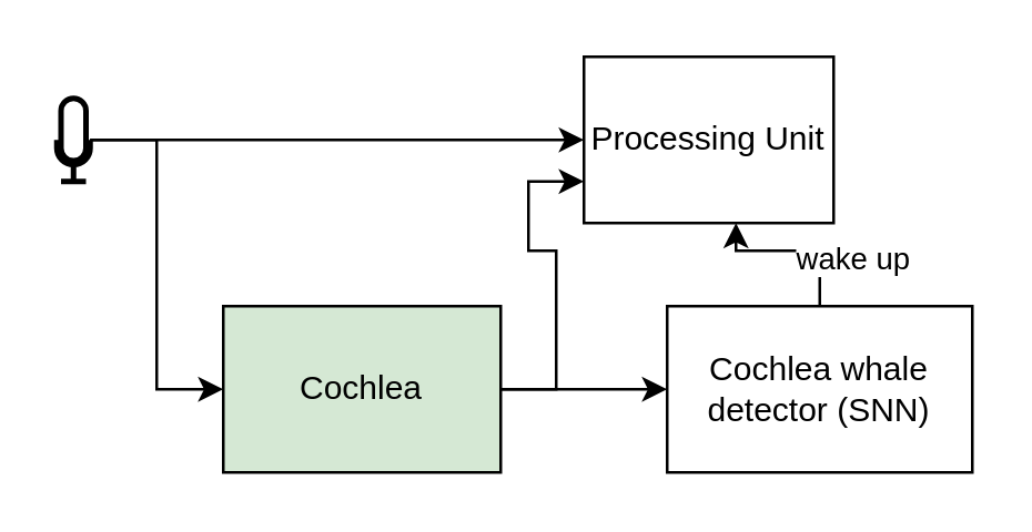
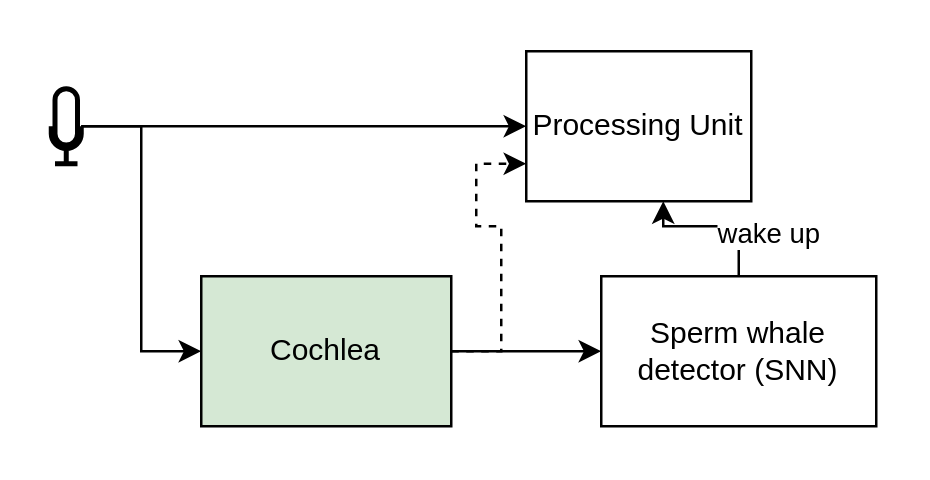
  <mxCell id="0" />
  <mxCell id="1" parent="0" />
  <mxCell id="2" style="edgeStyle=orthogonalEdgeStyle;rounded=0;orthogonalLoop=1;jettySize=auto;html=1;entryX=0;entryY=0.5;entryDx=0;entryDy=0;" edge="1" parent="1" source="3" target="6"><mxGeometry relative="1" as="geometry" /></mxCell>
  <mxCell id="3" value="" style="html=1;verticalLabelPosition=bottom;align=center;labelBackgroundColor=#ffffff;verticalAlign=top;strokeWidth=2;strokeColor=#000000;shadow=0;dashed=0;shape=mxgraph.ios7.icons.microphone;" vertex="1" parent="1"><mxGeometry x="20" y="35" width="12" height="30" as="geometry" /></mxCell>
  <mxCell id="4" style="edgeStyle=orthogonalEdgeStyle;rounded=0;orthogonalLoop=1;jettySize=auto;html=1;exitX=1;exitY=0.5;exitDx=0;exitDy=0;entryX=0;entryY=0.5;entryDx=0;entryDy=0;" edge="1" parent="1" source="6" target="7"><mxGeometry relative="1" as="geometry" /></mxCell>
- <mxCell id="5" style="edgeStyle=orthogonalEdgeStyle;rounded=0;orthogonalLoop=1;jettySize=auto;html=1;exitX=1;exitY=0.5;exitDx=0;exitDy=0;entryX=0;entryY=0.75;entryDx=0;entryDy=0;" edge="1" parent="1" source="6" target="8"><mxGeometry relative="1" as="geometry" /></mxCell>
+ <mxCell id="5" style="edgeStyle=orthogonalEdgeStyle;rounded=0;orthogonalLoop=1;jettySize=auto;html=1;exitX=1;exitY=0.5;exitDx=0;exitDy=0;entryX=0;entryY=0.75;entryDx=0;entryDy=0;dashed=1;" edge="1" parent="1" source="6" target="8"><mxGeometry relative="1" as="geometry" /></mxCell>
  <mxCell id="6" value="Cochlea" style="rounded=0;whiteSpace=wrap;html=1;fillColor=#d5e8d4;" vertex="1" parent="1"><mxGeometry x="80" y="110" width="100" height="60" as="geometry" /></mxCell>
- <mxCell id="7" value="Cochlea whale detector (SNN)" style="rounded=0;whiteSpace=wrap;html=1;" vertex="1" parent="1"><mxGeometry x="240" y="110" width="110" height="60" as="geometry" /></mxCell>
+ <mxCell id="7" value="Sperm whale detector (SNN)" style="rounded=0;whiteSpace=wrap;html=1;" vertex="1" parent="1"><mxGeometry x="240" y="110" width="110" height="60" as="geometry" /></mxCell>
  <mxCell id="8" value="Processing Unit" style="rounded=0;whiteSpace=wrap;html=1;" vertex="1" parent="1"><mxGeometry x="210" y="20" width="90" height="60" as="geometry" /></mxCell>
  <mxCell id="9" style="edgeStyle=orthogonalEdgeStyle;rounded=0;orthogonalLoop=1;jettySize=auto;html=1;exitX=0.5;exitY=0;exitDx=0;exitDy=0;entryX=0.609;entryY=1;entryDx=0;entryDy=0;entryPerimeter=0;" edge="1" parent="1" source="7" target="8"><mxGeometry relative="1" as="geometry" /></mxCell>
  <mxCell id="10" value="wake up" style="edgeLabel;html=1;align=center;verticalAlign=middle;resizable=0;points=[];" vertex="1" connectable="0" parent="9"><mxGeometry x="0.18" y="2" relative="1" as="geometry"><mxPoint x="27" as="offset" /></mxGeometry></mxCell>
  <mxCell id="11" value="" style="endArrow=classic;html=1;rounded=0;entryX=0;entryY=0.5;entryDx=0;entryDy=0;" edge="1" parent="1" target="8"><mxGeometry width="50" height="50" relative="1" as="geometry"><mxPoint x="32" y="50" as="sourcePoint" /><mxPoint x="82" y="0" as="targetPoint" /></mxGeometry></mxCell>
